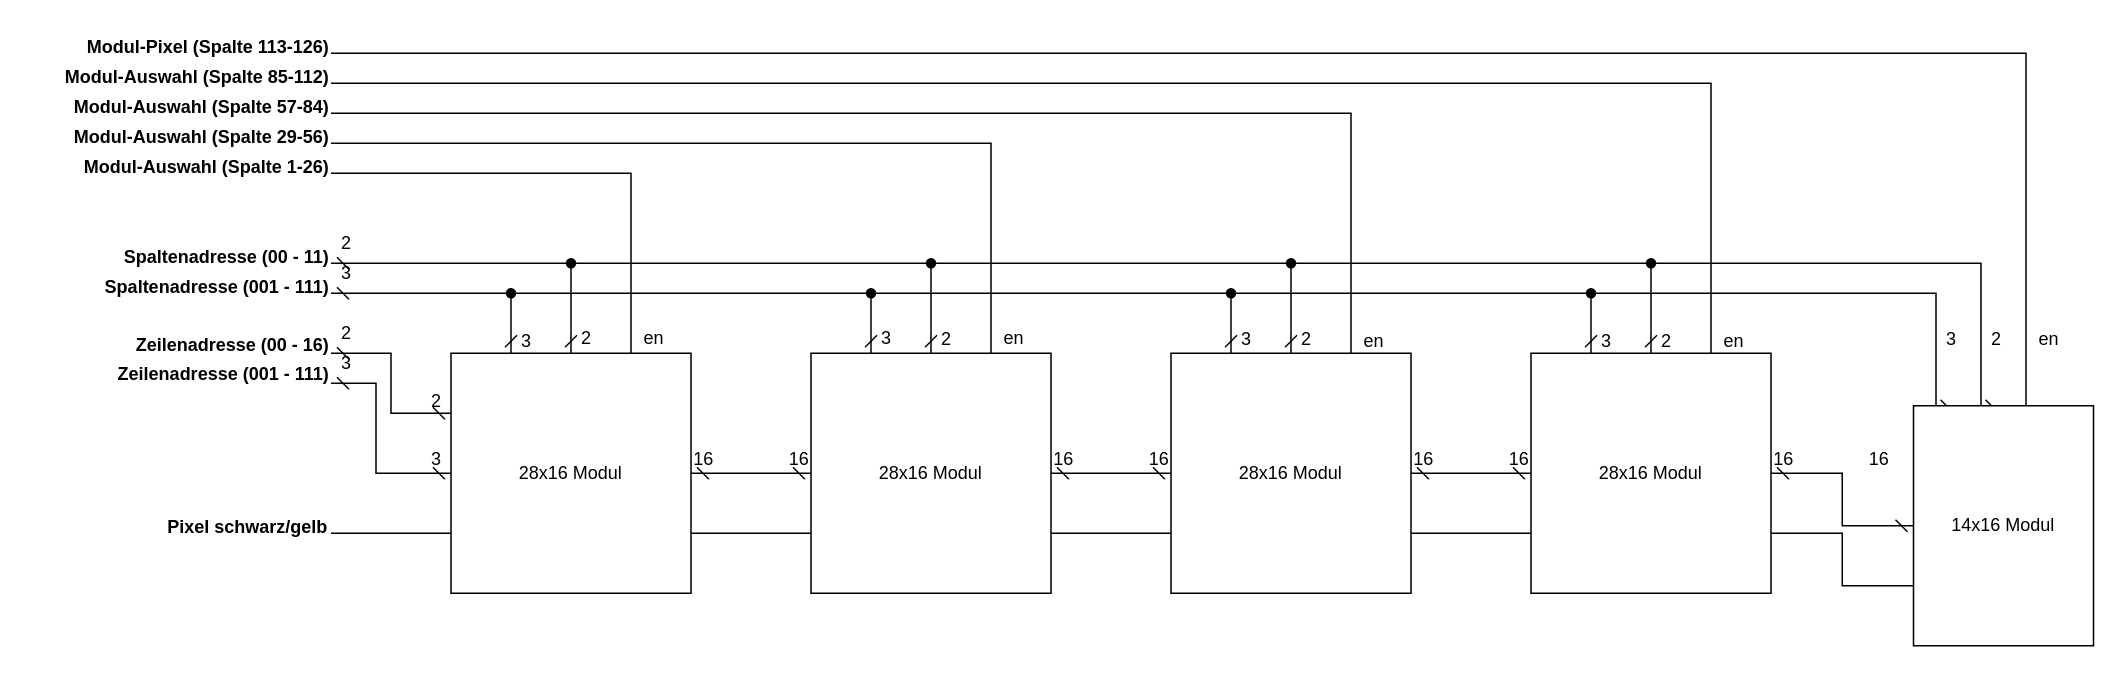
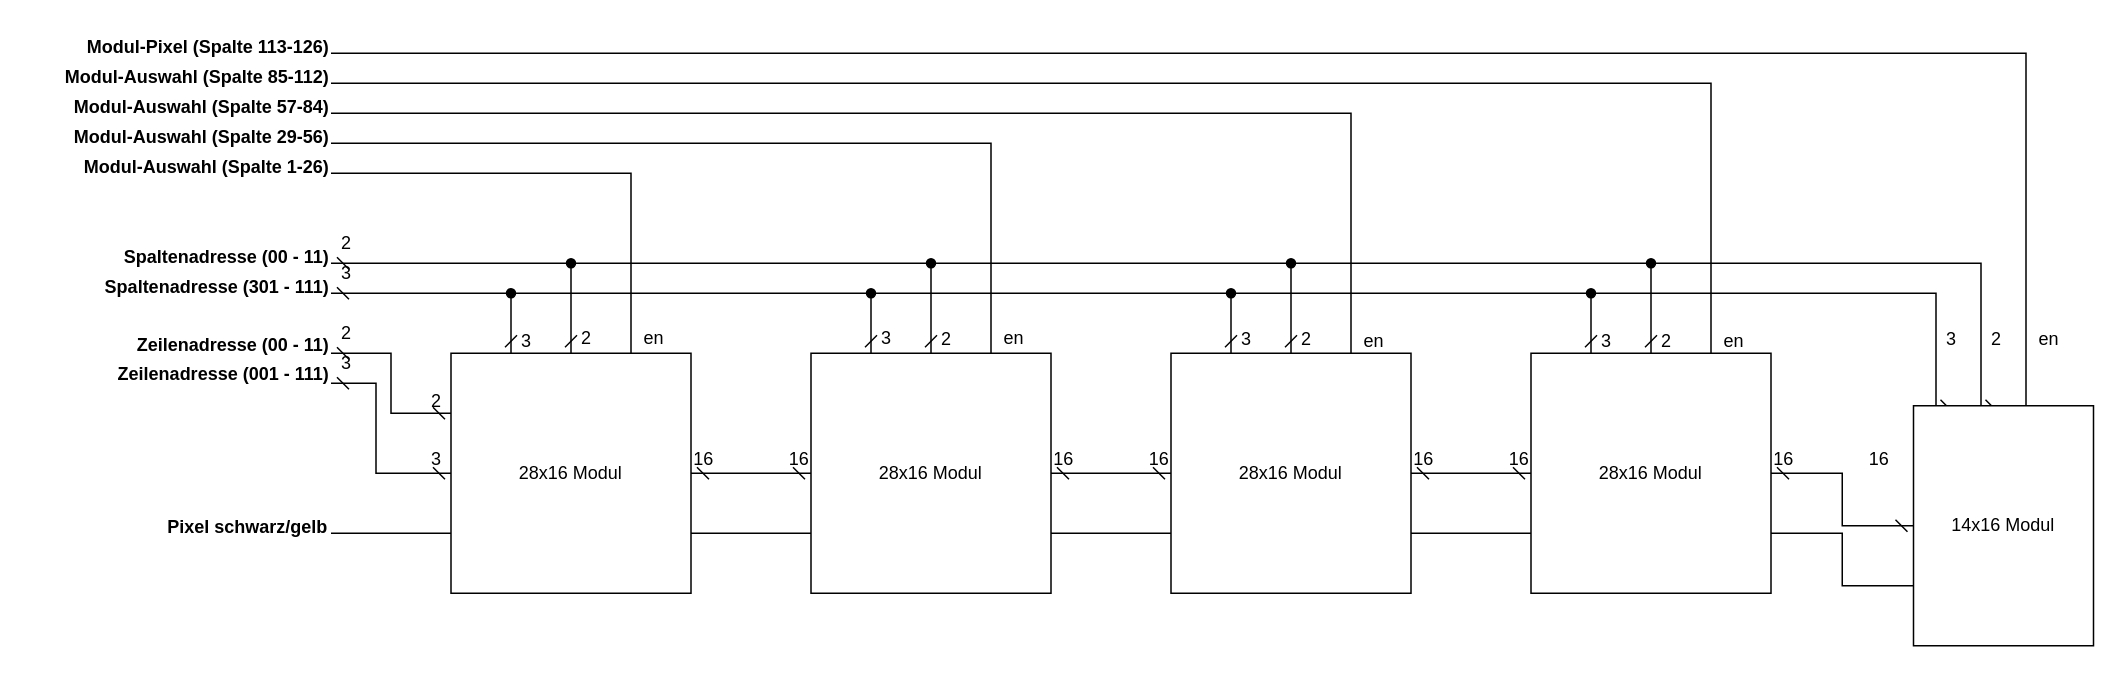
  <mxCell id="0" />
  <mxCell id="1" parent="0" />
  <mxCell id="2" style="edgeStyle=orthogonalEdgeStyle;rounded=0;orthogonalLoop=1;jettySize=auto;html=1;exitX=0;exitY=0.25;exitDx=0;exitDy=0;startArrow=dash;startFill=0;endArrow=dash;endFill=0;" parent="1" source="10" edge="1"><mxGeometry relative="1" as="geometry"><mxPoint x="220" y="235" as="targetPoint" /><Array as="points"><mxPoint x="260" y="275" /><mxPoint x="260" y="235" /></Array></mxGeometry></mxCell>
  <mxCell id="3" style="edgeStyle=orthogonalEdgeStyle;rounded=0;orthogonalLoop=1;jettySize=auto;html=1;exitX=0;exitY=0.5;exitDx=0;exitDy=0;startArrow=dash;startFill=0;endArrow=dash;endFill=0;" parent="1" source="10" edge="1"><mxGeometry relative="1" as="geometry"><mxPoint x="220" y="255" as="targetPoint" /><Array as="points"><mxPoint x="250" y="315" /><mxPoint x="250" y="255" /></Array></mxGeometry></mxCell>
  <mxCell id="4" style="edgeStyle=orthogonalEdgeStyle;rounded=0;orthogonalLoop=1;jettySize=auto;html=1;exitX=0.5;exitY=0;exitDx=0;exitDy=0;startArrow=dash;startFill=0;endArrow=oval;endFill=1;" parent="1" source="10" edge="1"><mxGeometry relative="1" as="geometry"><mxPoint x="380" y="175" as="targetPoint" /></mxGeometry></mxCell>
  <mxCell id="5" style="edgeStyle=orthogonalEdgeStyle;rounded=0;orthogonalLoop=1;jettySize=auto;html=1;exitX=0.75;exitY=0;exitDx=0;exitDy=0;startArrow=none;startFill=0;endArrow=none;endFill=0;" parent="1" source="10" edge="1"><mxGeometry relative="1" as="geometry"><mxPoint x="220" y="115" as="targetPoint" /><Array as="points"><mxPoint x="420" y="115" /></Array></mxGeometry></mxCell>
  <mxCell id="6" style="edgeStyle=orthogonalEdgeStyle;rounded=0;orthogonalLoop=1;jettySize=auto;html=1;exitX=0;exitY=0.75;exitDx=0;exitDy=0;startArrow=none;startFill=0;endArrow=none;endFill=0;" parent="1" source="10" edge="1"><mxGeometry relative="1" as="geometry"><mxPoint x="220" y="355" as="targetPoint" /></mxGeometry></mxCell>
  <mxCell id="7" value="" style="edgeStyle=orthogonalEdgeStyle;rounded=0;orthogonalLoop=1;jettySize=auto;html=1;startArrow=dash;startFill=0;endArrow=dash;endFill=0;" parent="1" source="10" target="16" edge="1"><mxGeometry relative="1" as="geometry" /></mxCell>
  <mxCell id="8" style="edgeStyle=orthogonalEdgeStyle;rounded=0;orthogonalLoop=1;jettySize=auto;html=1;exitX=0.25;exitY=0;exitDx=0;exitDy=0;startArrow=dash;startFill=0;endArrow=oval;endFill=1;" parent="1" source="10" edge="1"><mxGeometry relative="1" as="geometry"><mxPoint x="340" y="195" as="targetPoint" /></mxGeometry></mxCell>
  <mxCell id="9" style="edgeStyle=orthogonalEdgeStyle;rounded=0;orthogonalLoop=1;jettySize=auto;html=1;exitX=1;exitY=0.75;exitDx=0;exitDy=0;entryX=0;entryY=0.75;entryDx=0;entryDy=0;endArrow=none;endFill=0;" parent="1" source="10" target="16" edge="1"><mxGeometry relative="1" as="geometry" /></mxCell>
  <mxCell id="10" value="28x16 Modul" style="rounded=0;whiteSpace=wrap;html=1;" parent="1" vertex="1"><mxGeometry x="300" y="235" width="160" height="160" as="geometry" /></mxCell>
  <mxCell id="11" value="" style="edgeStyle=orthogonalEdgeStyle;rounded=0;orthogonalLoop=1;jettySize=auto;html=1;startArrow=dash;startFill=0;endArrow=dash;endFill=0;" parent="1" source="16" target="22" edge="1"><mxGeometry relative="1" as="geometry" /></mxCell>
  <mxCell id="12" style="edgeStyle=orthogonalEdgeStyle;rounded=0;orthogonalLoop=1;jettySize=auto;html=1;exitX=0.25;exitY=0;exitDx=0;exitDy=0;startArrow=dash;startFill=0;endArrow=oval;endFill=1;" parent="1" source="16" edge="1"><mxGeometry relative="1" as="geometry"><mxPoint x="580" y="195" as="targetPoint" /></mxGeometry></mxCell>
  <mxCell id="13" style="edgeStyle=orthogonalEdgeStyle;rounded=0;orthogonalLoop=1;jettySize=auto;html=1;exitX=0.5;exitY=0;exitDx=0;exitDy=0;startArrow=dash;startFill=0;endArrow=oval;endFill=1;" parent="1" source="16" edge="1"><mxGeometry relative="1" as="geometry"><mxPoint x="620" y="175" as="targetPoint" /></mxGeometry></mxCell>
  <mxCell id="14" style="edgeStyle=orthogonalEdgeStyle;rounded=0;orthogonalLoop=1;jettySize=auto;html=1;exitX=0.75;exitY=0;exitDx=0;exitDy=0;startArrow=none;startFill=0;endArrow=none;endFill=0;" parent="1" source="16" edge="1"><mxGeometry relative="1" as="geometry"><mxPoint x="220" y="95" as="targetPoint" /><Array as="points"><mxPoint x="660" y="95" /></Array></mxGeometry></mxCell>
  <mxCell id="15" style="edgeStyle=orthogonalEdgeStyle;rounded=0;orthogonalLoop=1;jettySize=auto;html=1;exitX=1;exitY=0.75;exitDx=0;exitDy=0;entryX=0;entryY=0.75;entryDx=0;entryDy=0;endArrow=none;endFill=0;" parent="1" source="16" target="22" edge="1"><mxGeometry relative="1" as="geometry" /></mxCell>
  <mxCell id="16" value="28x16 Modul" style="rounded=0;whiteSpace=wrap;html=1;" parent="1" vertex="1"><mxGeometry x="540" y="235" width="160" height="160" as="geometry" /></mxCell>
  <mxCell id="17" value="" style="edgeStyle=orthogonalEdgeStyle;rounded=0;orthogonalLoop=1;jettySize=auto;html=1;startArrow=dash;startFill=0;endArrow=dash;endFill=0;" parent="1" source="22" target="28" edge="1"><mxGeometry relative="1" as="geometry" /></mxCell>
  <mxCell id="18" style="edgeStyle=orthogonalEdgeStyle;rounded=0;orthogonalLoop=1;jettySize=auto;html=1;exitX=0.25;exitY=0;exitDx=0;exitDy=0;startArrow=dash;startFill=0;endArrow=oval;endFill=1;" parent="1" source="22" edge="1"><mxGeometry relative="1" as="geometry"><mxPoint x="820" y="195" as="targetPoint" /></mxGeometry></mxCell>
  <mxCell id="19" style="edgeStyle=orthogonalEdgeStyle;rounded=0;orthogonalLoop=1;jettySize=auto;html=1;exitX=0.5;exitY=0;exitDx=0;exitDy=0;startArrow=dash;startFill=0;endArrow=oval;endFill=1;" parent="1" source="22" edge="1"><mxGeometry relative="1" as="geometry"><mxPoint x="860" y="175" as="targetPoint" /></mxGeometry></mxCell>
  <mxCell id="20" style="edgeStyle=orthogonalEdgeStyle;rounded=0;orthogonalLoop=1;jettySize=auto;html=1;exitX=0.75;exitY=0;exitDx=0;exitDy=0;startArrow=none;startFill=0;endArrow=none;endFill=0;" parent="1" source="22" edge="1"><mxGeometry relative="1" as="geometry"><mxPoint x="220" y="75" as="targetPoint" /><Array as="points"><mxPoint x="900" y="75" /></Array></mxGeometry></mxCell>
  <mxCell id="21" style="edgeStyle=orthogonalEdgeStyle;rounded=0;orthogonalLoop=1;jettySize=auto;html=1;exitX=1;exitY=0.75;exitDx=0;exitDy=0;entryX=0;entryY=0.75;entryDx=0;entryDy=0;endArrow=none;endFill=0;" parent="1" source="22" target="28" edge="1"><mxGeometry relative="1" as="geometry" /></mxCell>
  <mxCell id="22" value="28x16 Modul" style="rounded=0;whiteSpace=wrap;html=1;" parent="1" vertex="1"><mxGeometry x="780" y="235" width="160" height="160" as="geometry" /></mxCell>
  <mxCell id="23" value="" style="edgeStyle=orthogonalEdgeStyle;rounded=0;orthogonalLoop=1;jettySize=auto;html=1;startArrow=dash;startFill=0;endArrow=dash;endFill=0;" parent="1" source="28" target="32" edge="1"><mxGeometry relative="1" as="geometry" /></mxCell>
  <mxCell id="24" style="edgeStyle=orthogonalEdgeStyle;rounded=0;orthogonalLoop=1;jettySize=auto;html=1;exitX=0.25;exitY=0;exitDx=0;exitDy=0;startArrow=dash;startFill=0;endArrow=oval;endFill=1;" parent="1" source="28" edge="1"><mxGeometry relative="1" as="geometry"><mxPoint x="1060" y="195" as="targetPoint" /></mxGeometry></mxCell>
  <mxCell id="25" style="edgeStyle=orthogonalEdgeStyle;rounded=0;orthogonalLoop=1;jettySize=auto;html=1;exitX=0.5;exitY=0;exitDx=0;exitDy=0;startArrow=dash;startFill=0;endArrow=oval;endFill=1;" parent="1" source="28" edge="1"><mxGeometry relative="1" as="geometry"><mxPoint x="1100" y="175" as="targetPoint" /></mxGeometry></mxCell>
  <mxCell id="26" style="edgeStyle=orthogonalEdgeStyle;rounded=0;orthogonalLoop=1;jettySize=auto;html=1;exitX=0.75;exitY=0;exitDx=0;exitDy=0;startArrow=none;startFill=0;endArrow=none;endFill=0;" parent="1" source="28" edge="1"><mxGeometry relative="1" as="geometry"><mxPoint x="220" y="55" as="targetPoint" /><Array as="points"><mxPoint x="1140" y="55" /></Array></mxGeometry></mxCell>
  <mxCell id="27" style="edgeStyle=orthogonalEdgeStyle;rounded=0;orthogonalLoop=1;jettySize=auto;html=1;exitX=1;exitY=0.75;exitDx=0;exitDy=0;entryX=0;entryY=0.75;entryDx=0;entryDy=0;endArrow=none;endFill=0;" parent="1" source="28" target="32" edge="1"><mxGeometry relative="1" as="geometry" /></mxCell>
  <mxCell id="28" value="28x16 Modul" style="rounded=0;whiteSpace=wrap;html=1;" parent="1" vertex="1"><mxGeometry x="1020" y="235" width="160" height="160" as="geometry" /></mxCell>
  <mxCell id="29" style="edgeStyle=orthogonalEdgeStyle;rounded=0;orthogonalLoop=1;jettySize=auto;html=1;exitX=0.25;exitY=0;exitDx=0;exitDy=0;startArrow=dash;startFill=0;endArrow=dash;endFill=0;" parent="1" source="32" edge="1"><mxGeometry relative="1" as="geometry"><mxPoint x="220" y="195" as="targetPoint" /><Array as="points"><mxPoint x="1290" y="195" /></Array></mxGeometry></mxCell>
  <mxCell id="30" style="edgeStyle=orthogonalEdgeStyle;rounded=0;orthogonalLoop=1;jettySize=auto;html=1;exitX=0.5;exitY=0;exitDx=0;exitDy=0;startArrow=dash;startFill=0;endArrow=dash;endFill=0;" parent="1" source="32" edge="1"><mxGeometry relative="1" as="geometry"><mxPoint x="220" y="175" as="targetPoint" /><Array as="points"><mxPoint x="1320" y="175" /></Array></mxGeometry></mxCell>
  <mxCell id="31" style="edgeStyle=orthogonalEdgeStyle;rounded=0;orthogonalLoop=1;jettySize=auto;html=1;exitX=0.75;exitY=0;exitDx=0;exitDy=0;startArrow=none;startFill=0;endArrow=none;endFill=0;" parent="1" source="32" edge="1"><mxGeometry relative="1" as="geometry"><mxPoint x="220" y="35" as="targetPoint" /><Array as="points"><mxPoint x="1350" y="35" /></Array></mxGeometry></mxCell>
  <mxCell id="32" value="14x16 Modul" style="rounded=0;whiteSpace=wrap;html=1;" parent="1" vertex="1"><mxGeometry x="1275" y="270" width="120" height="160" as="geometry" /></mxCell>
  <mxCell id="33" value="Pixel schwarz/gelb" style="text;html=1;strokeColor=none;fillColor=none;align=right;verticalAlign=middle;whiteSpace=wrap;rounded=0;fontStyle=1" parent="1" vertex="1"><mxGeometry x="80" y="340.5" width="140" height="20" as="geometry" /></mxCell>
  <mxCell id="34" value="Zeilenadresse (001 - 111)" style="text;html=1;strokeColor=none;fillColor=none;align=right;verticalAlign=middle;rounded=0;fontStyle=1" parent="1" vertex="1"><mxGeometry x="60" y="238.5" width="160" height="20" as="geometry" /></mxCell>
- <mxCell id="35" value="Spaltenadresse (001 - 111)" style="text;html=1;strokeColor=none;fillColor=none;align=right;verticalAlign=middle;rounded=0;fontStyle=1" parent="1" vertex="1"><mxGeometry x="30" y="181" width="190" height="20" as="geometry" /></mxCell>
+ <mxCell id="35" value="Spaltenadresse (301 - 111)" style="text;html=1;strokeColor=none;fillColor=none;align=right;verticalAlign=middle;rounded=0;fontStyle=1" parent="1" vertex="1"><mxGeometry x="30" y="181" width="190" height="20" as="geometry" /></mxCell>
  <mxCell id="36" value="Spaltenadresse (00 - 11)" style="text;html=1;strokeColor=none;fillColor=none;align=right;verticalAlign=middle;rounded=0;fontStyle=1" parent="1" vertex="1"><mxGeometry x="30" y="160.5" width="190" height="20" as="geometry" /></mxCell>
- <mxCell id="37" value="Zeilenadresse (00 - 16)" style="text;html=1;strokeColor=none;fillColor=none;align=right;verticalAlign=middle;rounded=0;fontStyle=1" parent="1" vertex="1"><mxGeometry x="30" y="220" width="190" height="20" as="geometry" /></mxCell>
+ <mxCell id="37" value="Zeilenadresse (00 - 11)" style="text;html=1;strokeColor=none;fillColor=none;align=right;verticalAlign=middle;rounded=0;fontStyle=1" parent="1" vertex="1"><mxGeometry x="30" y="220" width="190" height="20" as="geometry" /></mxCell>
  <mxCell id="38" value="2" style="text;html=1;resizable=0;points=[];autosize=1;align=center;verticalAlign=bottom;spacingTop=-4;" parent="1" vertex="1"><mxGeometry x="220" y="150.5" width="20" height="20" as="geometry" /></mxCell>
  <mxCell id="39" value="3" style="text;html=1;resizable=0;points=[];autosize=1;align=center;verticalAlign=bottom;spacingTop=-4;" parent="1" vertex="1"><mxGeometry x="220" y="170.5" width="20" height="20" as="geometry" /></mxCell>
  <mxCell id="40" value="2" style="text;html=1;resizable=0;points=[];autosize=1;align=center;verticalAlign=bottom;spacingTop=-4;" parent="1" vertex="1"><mxGeometry x="220" y="211" width="20" height="20" as="geometry" /></mxCell>
  <mxCell id="41" value="3" style="text;html=1;resizable=0;points=[];autosize=1;align=center;verticalAlign=bottom;spacingTop=-4;" parent="1" vertex="1"><mxGeometry x="220" y="231" width="20" height="20" as="geometry" /></mxCell>
  <mxCell id="42" value="3" style="text;html=1;resizable=0;points=[];autosize=1;align=center;verticalAlign=bottom;spacingTop=-4;" parent="1" vertex="1"><mxGeometry x="340" y="215.5" width="20" height="20" as="geometry" /></mxCell>
  <mxCell id="43" value="3" style="text;html=1;resizable=0;points=[];autosize=1;align=center;verticalAlign=bottom;spacingTop=-4;" parent="1" vertex="1"><mxGeometry x="280" y="295" width="20" height="20" as="geometry" /></mxCell>
  <mxCell id="44" value="2" style="text;html=1;resizable=0;points=[];autosize=1;align=center;verticalAlign=bottom;spacingTop=-4;" parent="1" vertex="1"><mxGeometry x="280" y="255.5" width="20" height="20" as="geometry" /></mxCell>
  <mxCell id="45" value="2" style="text;html=1;resizable=0;points=[];autosize=1;align=center;verticalAlign=bottom;spacingTop=-4;" parent="1" vertex="1"><mxGeometry x="380" y="214" width="20" height="20" as="geometry" /></mxCell>
  <mxCell id="46" value="3" style="text;html=1;resizable=0;points=[];autosize=1;align=center;verticalAlign=bottom;spacingTop=-4;" parent="1" vertex="1"><mxGeometry x="580" y="214" width="20" height="20" as="geometry" /></mxCell>
  <mxCell id="47" value="2" style="text;html=1;resizable=0;points=[];autosize=1;align=center;verticalAlign=bottom;spacingTop=-4;" parent="1" vertex="1"><mxGeometry x="620" y="214.5" width="20" height="20" as="geometry" /></mxCell>
  <mxCell id="48" value="3" style="text;html=1;resizable=0;points=[];autosize=1;align=center;verticalAlign=bottom;spacingTop=-4;" parent="1" vertex="1"><mxGeometry x="820" y="214.5" width="20" height="20" as="geometry" /></mxCell>
  <mxCell id="49" value="2" style="text;html=1;resizable=0;points=[];autosize=1;align=center;verticalAlign=bottom;spacingTop=-4;" parent="1" vertex="1"><mxGeometry x="860" y="215" width="20" height="20" as="geometry" /></mxCell>
  <mxCell id="50" value="3" style="text;html=1;resizable=0;points=[];autosize=1;align=center;verticalAlign=bottom;spacingTop=-4;" parent="1" vertex="1"><mxGeometry x="1060" y="215.5" width="20" height="20" as="geometry" /></mxCell>
  <mxCell id="51" value="2" style="text;html=1;resizable=0;points=[];autosize=1;align=center;verticalAlign=bottom;spacingTop=-4;" parent="1" vertex="1"><mxGeometry x="1100" y="215.5" width="20" height="20" as="geometry" /></mxCell>
  <mxCell id="52" value="3" style="text;html=1;resizable=0;points=[];autosize=1;align=center;verticalAlign=bottom;spacingTop=-4;" parent="1" vertex="1"><mxGeometry x="1290" y="215" width="20" height="20" as="geometry" /></mxCell>
  <mxCell id="53" value="2" style="text;html=1;resizable=0;points=[];autosize=1;align=center;verticalAlign=bottom;spacingTop=-4;" parent="1" vertex="1"><mxGeometry x="1320" y="215" width="20" height="20" as="geometry" /></mxCell>
  <mxCell id="54" value="en" style="text;html=1;resizable=0;points=[];autosize=1;align=center;verticalAlign=bottom;spacingTop=-4;" parent="1" vertex="1"><mxGeometry x="1350" y="214.5" width="30" height="20" as="geometry" /></mxCell>
  <mxCell id="55" value="en" style="text;html=1;resizable=0;points=[];autosize=1;align=center;verticalAlign=bottom;spacingTop=-4;" parent="1" vertex="1"><mxGeometry x="1140" y="215.5" width="30" height="20" as="geometry" /></mxCell>
  <mxCell id="56" value="en" style="text;html=1;resizable=0;points=[];autosize=1;align=center;verticalAlign=bottom;spacingTop=-4;" parent="1" vertex="1"><mxGeometry x="900" y="215.5" width="30" height="20" as="geometry" /></mxCell>
  <mxCell id="57" value="en" style="text;html=1;resizable=0;points=[];autosize=1;align=center;verticalAlign=bottom;spacingTop=-4;" parent="1" vertex="1"><mxGeometry x="660" y="214" width="30" height="20" as="geometry" /></mxCell>
  <mxCell id="58" value="en" style="text;html=1;resizable=0;points=[];autosize=1;align=center;verticalAlign=bottom;spacingTop=-4;" parent="1" vertex="1"><mxGeometry x="420" y="214" width="30" height="20" as="geometry" /></mxCell>
  <mxCell id="59" value="16" style="text;html=1;resizable=0;points=[];autosize=1;align=left;verticalAlign=bottom;spacingTop=-4;" parent="1" vertex="1"><mxGeometry x="460" y="295" width="30" height="20" as="geometry" /></mxCell>
  <mxCell id="60" value="16" style="text;html=1;resizable=0;points=[];autosize=1;align=right;verticalAlign=bottom;spacingTop=-4;" parent="1" vertex="1"><mxGeometry x="510" y="295" width="30" height="20" as="geometry" /></mxCell>
  <mxCell id="61" value="16" style="text;html=1;resizable=0;points=[];autosize=1;align=left;verticalAlign=bottom;spacingTop=-4;" parent="1" vertex="1"><mxGeometry x="700" y="295" width="30" height="20" as="geometry" /></mxCell>
  <mxCell id="62" value="16" style="text;html=1;resizable=0;points=[];autosize=1;align=right;verticalAlign=bottom;spacingTop=-4;" parent="1" vertex="1"><mxGeometry x="750" y="295" width="30" height="20" as="geometry" /></mxCell>
  <mxCell id="63" value="16" style="text;html=1;resizable=0;points=[];autosize=1;align=left;verticalAlign=bottom;spacingTop=-4;" parent="1" vertex="1"><mxGeometry x="940" y="295" width="30" height="20" as="geometry" /></mxCell>
  <mxCell id="64" value="16" style="text;html=1;resizable=0;points=[];autosize=1;align=right;verticalAlign=bottom;spacingTop=-4;" parent="1" vertex="1"><mxGeometry x="990" y="295" width="30" height="20" as="geometry" /></mxCell>
  <mxCell id="65" value="16" style="text;html=1;resizable=0;points=[];autosize=1;align=left;verticalAlign=bottom;spacingTop=-4;" parent="1" vertex="1"><mxGeometry x="1180" y="295" width="30" height="20" as="geometry" /></mxCell>
  <mxCell id="66" value="16" style="text;html=1;resizable=0;points=[];autosize=1;align=right;verticalAlign=bottom;spacingTop=-4;" parent="1" vertex="1"><mxGeometry x="1230" y="295" width="30" height="20" as="geometry" /></mxCell>
  <mxCell id="67" value="Modul-Auswahl (Spalte 1-26)" style="text;html=1;strokeColor=none;fillColor=none;align=right;verticalAlign=middle;rounded=0;fontStyle=1" parent="1" vertex="1"><mxGeometry x="20" y="100.5" width="200" height="20" as="geometry" /></mxCell>
  <mxCell id="68" value="Modul-Auswahl (Spalte 29-56)" style="text;html=1;strokeColor=none;fillColor=none;align=right;verticalAlign=middle;rounded=0;fontStyle=1" parent="1" vertex="1"><mxGeometry x="20" y="80.5" width="200" height="20" as="geometry" /></mxCell>
  <mxCell id="69" value="Modul-Auswahl (Spalte 57-84)" style="text;html=1;strokeColor=none;fillColor=none;align=right;verticalAlign=middle;rounded=0;fontStyle=1" parent="1" vertex="1"><mxGeometry x="20" y="60.5" width="200" height="20" as="geometry" /></mxCell>
  <mxCell id="70" value="Modul-Auswahl (Spalte 85-112)" style="text;html=1;strokeColor=none;fillColor=none;align=right;verticalAlign=middle;rounded=0;fontStyle=1" parent="1" vertex="1"><mxGeometry x="20" y="40.5" width="200" height="20" as="geometry" /></mxCell>
  <mxCell id="71" value="Modul-Pixel (Spalte 113-126)" style="text;html=1;strokeColor=none;fillColor=none;align=right;verticalAlign=middle;rounded=0;fontStyle=1" parent="1" vertex="1"><mxGeometry x="20" y="20.5" width="200" height="20" as="geometry" /></mxCell>
